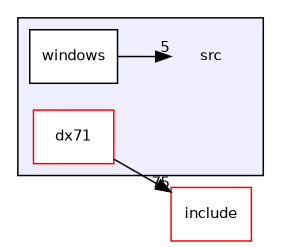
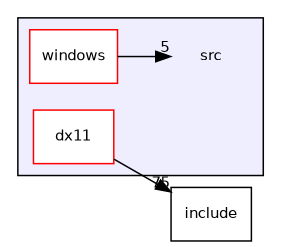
  digraph {
    compound=true
    rankdir=LR
    node [fontname=Helvetica fontsize=10 shape=box color=red fillcolor=white style=filled]
    edge [labeldistance=1.5 labelfontname=Helvetica labelfontsize=10]
    n1 [label=src shape=plaintext color="" fillcolor="" style=""]
-   n2 [label=dx71]
-   n3 [color=black label=windows]
-   n4 [label=include]
+   n2 [label=dx11]
+   n3 [label=windows]
+   n4 [color=black label=include]
    subgraph cluster_1 {
      bgcolor="#eeeeff"
      pencolor=black
      n1
      n2
      n3
    }
    n2 -> n4 [headlabel=75]
    n3 -> n1 [headlabel=5]
  }
